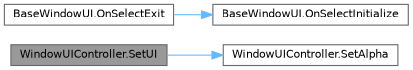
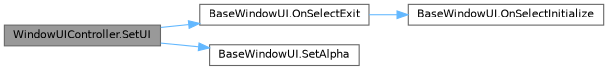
  digraph {
    rankdir=LR
    node [color=grey40 fillcolor=white fontname=Helvetica fontsize=10 shape=box style=filled]
    edge [color=steelblue1 fontname=Helvetica fontsize=10 labelfontname=Helvetica labelfontsize=10 style=solid]
    n1 [color=gray40 fillcolor=grey60 fontcolor=black height=0.2 label="WindowUIController.SetUI" width=0.4]
    n2 [height=0.2 label="BaseWindowUI.OnSelectExit" width=0.4]
-   n3 [height=0.2 label="WindowUIController.SetAlpha" width=0.4]
+   n3 [height=0.2 label="BaseWindowUI.SetAlpha" width=0.4]
    n4 [height=0.2 label="BaseWindowUI.OnSelectInitialize" width=0.4]
+   n1 -> n2
    n1 -> n3
    n2 -> n4
  }
